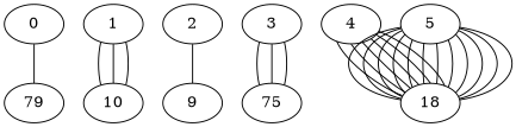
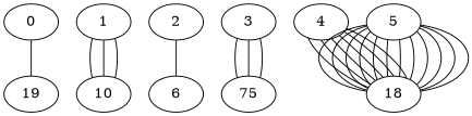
  graph {
    0
-   19 [label=79]
+   19
    n3 [label=10]
    1
    2
-   6 [label=9]
+   6
    n7 [label=75]
    3
    n9 [label=18]
    4
    5
    0 -- 19
    1 -- n3
    1 -- n3
    1 -- n3
    2 -- 6
    3 -- n7
    3 -- n7
    3 -- n7
    4 -- n9
    4 -- n9
    4 -- n9
    4 -- n9
    4 -- n9
    4 -- n9
    5 -- n9
    5 -- n9
    5 -- n9
    5 -- n9
    5 -- n9
    5 -- n9
    5 -- n9
    5 -- n9
    5 -- n9
    5 -- n9
    5 -- n9
    5 -- n9
  }
